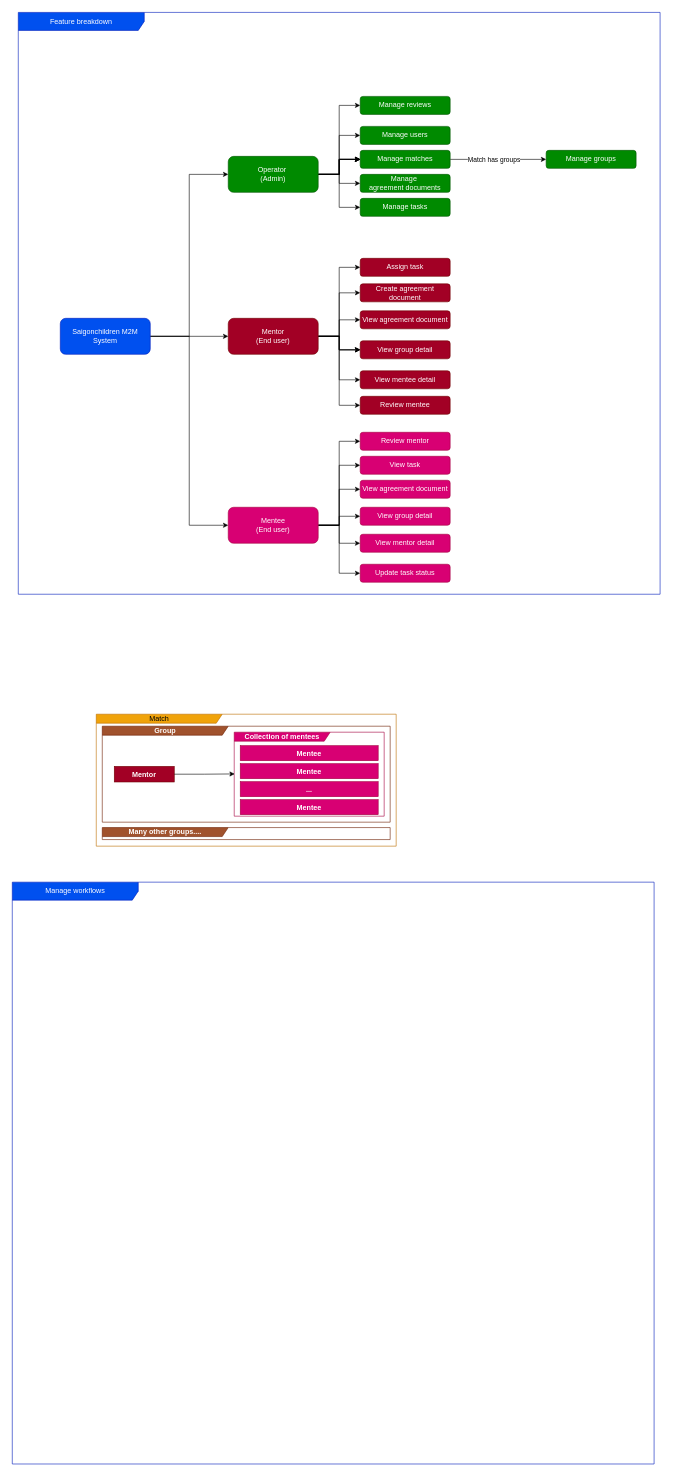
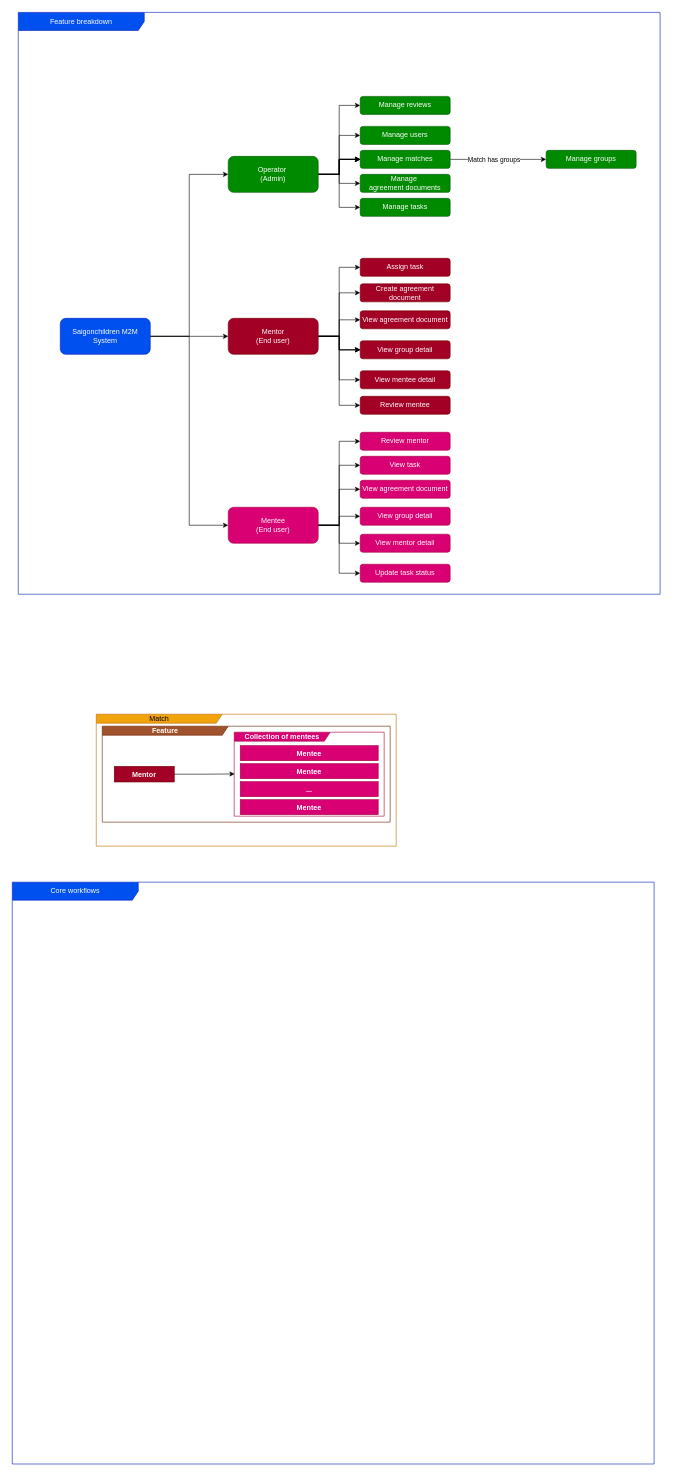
  <mxCell id="0" />
  <mxCell id="1" parent="0" />
  <mxCell id="2" style="edgeStyle=orthogonalEdgeStyle;rounded=0;orthogonalLoop=1;jettySize=auto;html=1;entryX=0;entryY=0.5;entryDx=0;entryDy=0;" parent="1" source="5" target="15" edge="1"><mxGeometry relative="1" as="geometry" /></mxCell>
  <mxCell id="3" style="edgeStyle=orthogonalEdgeStyle;rounded=0;orthogonalLoop=1;jettySize=auto;html=1;entryX=0;entryY=0.5;entryDx=0;entryDy=0;" parent="1" source="5" target="29" edge="1"><mxGeometry relative="1" as="geometry" /></mxCell>
  <mxCell id="4" style="edgeStyle=orthogonalEdgeStyle;rounded=0;orthogonalLoop=1;jettySize=auto;html=1;entryX=0;entryY=0.5;entryDx=0;entryDy=0;" parent="1" source="5" target="36" edge="1"><mxGeometry relative="1" as="geometry" /></mxCell>
  <mxCell id="5" value="Saigonchildren M2M&lt;div&gt;System&lt;/div&gt;" style="rounded=1;whiteSpace=wrap;html=1;fillColor=#0050ef;fontColor=#ffffff;strokeColor=#001DBC;" parent="1" vertex="1"><mxGeometry x="100" y="530" width="150" height="60" as="geometry" /></mxCell>
  <mxCell id="6" style="edgeStyle=orthogonalEdgeStyle;rounded=0;orthogonalLoop=1;jettySize=auto;html=1;entryX=0;entryY=0.5;entryDx=0;entryDy=0;" parent="1" source="15" target="16" edge="1"><mxGeometry relative="1" as="geometry" /></mxCell>
  <mxCell id="7" style="edgeStyle=orthogonalEdgeStyle;rounded=0;orthogonalLoop=1;jettySize=auto;html=1;entryX=0;entryY=0.5;entryDx=0;entryDy=0;" parent="1" source="15" target="19" edge="1"><mxGeometry relative="1" as="geometry"><mxPoint x="590" y="380" as="targetPoint" /></mxGeometry></mxCell>
  <mxCell id="8" style="edgeStyle=orthogonalEdgeStyle;rounded=0;orthogonalLoop=1;jettySize=auto;html=1;entryX=0;entryY=0.5;entryDx=0;entryDy=0;" parent="1" source="15" target="20" edge="1"><mxGeometry relative="1" as="geometry" /></mxCell>
  <mxCell id="9" value="" style="edgeStyle=orthogonalEdgeStyle;rounded=0;orthogonalLoop=1;jettySize=auto;html=1;" parent="1" source="15" target="19" edge="1"><mxGeometry relative="1" as="geometry" /></mxCell>
  <mxCell id="10" value="" style="edgeStyle=orthogonalEdgeStyle;rounded=0;orthogonalLoop=1;jettySize=auto;html=1;" parent="1" source="15" target="19" edge="1"><mxGeometry relative="1" as="geometry" /></mxCell>
  <mxCell id="11" value="" style="edgeStyle=orthogonalEdgeStyle;rounded=0;orthogonalLoop=1;jettySize=auto;html=1;" parent="1" source="15" target="19" edge="1"><mxGeometry relative="1" as="geometry" /></mxCell>
  <mxCell id="12" value="" style="edgeStyle=orthogonalEdgeStyle;rounded=0;orthogonalLoop=1;jettySize=auto;html=1;" parent="1" source="15" target="19" edge="1"><mxGeometry relative="1" as="geometry" /></mxCell>
  <mxCell id="13" style="edgeStyle=orthogonalEdgeStyle;rounded=0;orthogonalLoop=1;jettySize=auto;html=1;entryX=0;entryY=0.5;entryDx=0;entryDy=0;" parent="1" source="15" target="46" edge="1"><mxGeometry relative="1" as="geometry" /></mxCell>
  <mxCell id="14" style="edgeStyle=orthogonalEdgeStyle;rounded=0;orthogonalLoop=1;jettySize=auto;html=1;entryX=0;entryY=0.5;entryDx=0;entryDy=0;" parent="1" source="15" target="51" edge="1"><mxGeometry relative="1" as="geometry" /></mxCell>
  <mxCell id="15" value="Operator&amp;nbsp;&lt;div&gt;(Admin)&lt;/div&gt;" style="rounded=1;whiteSpace=wrap;html=1;fillColor=#008a00;fontColor=#ffffff;strokeColor=#005700;" parent="1" vertex="1"><mxGeometry x="380" y="260" width="150" height="60" as="geometry" /></mxCell>
  <mxCell id="16" value="Manage users" style="rounded=1;whiteSpace=wrap;html=1;fillColor=#008a00;fontColor=#ffffff;strokeColor=#005700;" parent="1" vertex="1"><mxGeometry x="600" y="210" width="150" height="30" as="geometry" /></mxCell>
  <mxCell id="17" value="" style="edgeStyle=orthogonalEdgeStyle;rounded=0;orthogonalLoop=1;jettySize=auto;html=1;" parent="1" source="19" target="39" edge="1"><mxGeometry relative="1" as="geometry" /></mxCell>
  <mxCell id="18" value="Match has groups" style="edgeLabel;html=1;align=center;verticalAlign=middle;resizable=0;points=[];" parent="17" vertex="1" connectable="0"><mxGeometry x="-0.224" y="1" relative="1" as="geometry"><mxPoint x="10" y="1" as="offset" /></mxGeometry></mxCell>
  <mxCell id="19" value="Manage matches" style="rounded=1;whiteSpace=wrap;html=1;fillColor=#008a00;fontColor=#ffffff;strokeColor=#005700;" parent="1" vertex="1"><mxGeometry x="600" y="250" width="150" height="30" as="geometry" /></mxCell>
  <mxCell id="20" value="Manage&amp;nbsp;&lt;div&gt;agreement documents&lt;/div&gt;" style="rounded=1;whiteSpace=wrap;html=1;fillColor=#008a00;fontColor=#ffffff;strokeColor=#005700;" parent="1" vertex="1"><mxGeometry x="600" y="290" width="150" height="30" as="geometry" /></mxCell>
  <mxCell id="21" value="" style="edgeStyle=orthogonalEdgeStyle;rounded=0;orthogonalLoop=1;jettySize=auto;html=1;entryX=0;entryY=0.5;entryDx=0;entryDy=0;" parent="1" source="29" target="37" edge="1"><mxGeometry relative="1" as="geometry"><mxPoint x="610" y="550.029" as="targetPoint" /></mxGeometry></mxCell>
  <mxCell id="22" style="edgeStyle=orthogonalEdgeStyle;rounded=0;orthogonalLoop=1;jettySize=auto;html=1;" parent="1" source="29" target="38" edge="1"><mxGeometry relative="1" as="geometry" /></mxCell>
  <mxCell id="23" style="edgeStyle=orthogonalEdgeStyle;rounded=0;orthogonalLoop=1;jettySize=auto;html=1;entryX=0;entryY=0.5;entryDx=0;entryDy=0;" parent="1" source="29" target="40" edge="1"><mxGeometry relative="1" as="geometry" /></mxCell>
  <mxCell id="24" style="edgeStyle=orthogonalEdgeStyle;rounded=0;orthogonalLoop=1;jettySize=auto;html=1;entryX=0;entryY=0.5;entryDx=0;entryDy=0;" parent="1" source="29" target="44" edge="1"><mxGeometry relative="1" as="geometry" /></mxCell>
  <mxCell id="25" value="" style="edgeStyle=orthogonalEdgeStyle;rounded=0;orthogonalLoop=1;jettySize=auto;html=1;" parent="1" source="29" target="38" edge="1"><mxGeometry relative="1" as="geometry" /></mxCell>
  <mxCell id="26" style="edgeStyle=orthogonalEdgeStyle;rounded=0;orthogonalLoop=1;jettySize=auto;html=1;entryX=0;entryY=0.5;entryDx=0;entryDy=0;" parent="1" source="29" target="45" edge="1"><mxGeometry relative="1" as="geometry" /></mxCell>
  <mxCell id="27" value="" style="edgeStyle=orthogonalEdgeStyle;rounded=0;orthogonalLoop=1;jettySize=auto;html=1;" parent="1" source="29" target="38" edge="1"><mxGeometry relative="1" as="geometry" /></mxCell>
  <mxCell id="28" style="edgeStyle=orthogonalEdgeStyle;rounded=0;orthogonalLoop=1;jettySize=auto;html=1;entryX=0;entryY=0.5;entryDx=0;entryDy=0;" parent="1" source="29" target="49" edge="1"><mxGeometry relative="1" as="geometry" /></mxCell>
  <mxCell id="29" value="Mentor&lt;br&gt;(End user)" style="rounded=1;whiteSpace=wrap;html=1;fillColor=#a20025;fontColor=#ffffff;strokeColor=#6F0000;" parent="1" vertex="1"><mxGeometry x="380" y="530" width="150" height="60" as="geometry" /></mxCell>
  <mxCell id="30" style="edgeStyle=orthogonalEdgeStyle;rounded=0;orthogonalLoop=1;jettySize=auto;html=1;entryX=0;entryY=0.5;entryDx=0;entryDy=0;" parent="1" source="36" target="41" edge="1"><mxGeometry relative="1" as="geometry"><Array as="points"><mxPoint x="565" y="875" /><mxPoint x="565" y="815" /></Array></mxGeometry></mxCell>
  <mxCell id="31" style="edgeStyle=orthogonalEdgeStyle;rounded=0;orthogonalLoop=1;jettySize=auto;html=1;entryX=0;entryY=0.5;entryDx=0;entryDy=0;" parent="1" source="36" target="42" edge="1"><mxGeometry relative="1" as="geometry" /></mxCell>
  <mxCell id="32" style="edgeStyle=orthogonalEdgeStyle;rounded=0;orthogonalLoop=1;jettySize=auto;html=1;entryX=0;entryY=0.5;entryDx=0;entryDy=0;" parent="1" source="36" target="43" edge="1"><mxGeometry relative="1" as="geometry" /></mxCell>
  <mxCell id="33" style="edgeStyle=orthogonalEdgeStyle;rounded=0;orthogonalLoop=1;jettySize=auto;html=1;entryX=0;entryY=0.5;entryDx=0;entryDy=0;" parent="1" source="36" target="47" edge="1"><mxGeometry relative="1" as="geometry" /></mxCell>
  <mxCell id="34" style="edgeStyle=orthogonalEdgeStyle;rounded=0;orthogonalLoop=1;jettySize=auto;html=1;entryX=0;entryY=0.5;entryDx=0;entryDy=0;" parent="1" source="36" target="48" edge="1"><mxGeometry relative="1" as="geometry" /></mxCell>
  <mxCell id="35" style="edgeStyle=orthogonalEdgeStyle;rounded=0;orthogonalLoop=1;jettySize=auto;html=1;entryX=0;entryY=0.5;entryDx=0;entryDy=0;" parent="1" source="36" target="50" edge="1"><mxGeometry relative="1" as="geometry" /></mxCell>
  <mxCell id="36" value="Mentee&lt;br&gt;(End user)" style="rounded=1;whiteSpace=wrap;html=1;fillColor=#d80073;fontColor=#ffffff;strokeColor=#A50040;" parent="1" vertex="1"><mxGeometry x="380" y="845" width="150" height="60" as="geometry" /></mxCell>
  <mxCell id="37" value="View agreement document" style="rounded=1;whiteSpace=wrap;html=1;fillColor=#a20025;fontColor=#ffffff;strokeColor=#6F0000;" parent="1" vertex="1"><mxGeometry x="600" y="517.5" width="150" height="30" as="geometry" /></mxCell>
  <mxCell id="38" value="View group detail" style="rounded=1;whiteSpace=wrap;html=1;fillColor=#a20025;fontColor=#ffffff;strokeColor=#6F0000;" parent="1" vertex="1"><mxGeometry x="600" y="567.5" width="150" height="30" as="geometry" /></mxCell>
  <mxCell id="39" value="Manage groups" style="rounded=1;whiteSpace=wrap;html=1;fillColor=#008a00;fontColor=#ffffff;strokeColor=#005700;" parent="1" vertex="1"><mxGeometry x="910" y="250" width="150" height="30" as="geometry" /></mxCell>
  <mxCell id="40" value="View mentee detail" style="rounded=1;whiteSpace=wrap;html=1;fillColor=#a20025;fontColor=#ffffff;strokeColor=#6F0000;" parent="1" vertex="1"><mxGeometry x="600" y="617.5" width="150" height="30" as="geometry" /></mxCell>
  <mxCell id="41" value="View agreement document" style="rounded=1;whiteSpace=wrap;html=1;fillColor=#d80073;fontColor=#ffffff;strokeColor=#A50040;" parent="1" vertex="1"><mxGeometry x="600" y="800" width="150" height="30" as="geometry" /></mxCell>
  <mxCell id="42" value="View group detail" style="rounded=1;whiteSpace=wrap;html=1;fillColor=#d80073;fontColor=#ffffff;strokeColor=#A50040;" parent="1" vertex="1"><mxGeometry x="600" y="845" width="150" height="30" as="geometry" /></mxCell>
  <mxCell id="43" value="View mentor detail" style="rounded=1;whiteSpace=wrap;html=1;fillColor=#d80073;fontColor=#ffffff;strokeColor=#A50040;" parent="1" vertex="1"><mxGeometry x="600" y="890" width="150" height="30" as="geometry" /></mxCell>
  <mxCell id="44" value="Create agreement document" style="rounded=1;whiteSpace=wrap;html=1;fillColor=#a20025;fontColor=#ffffff;strokeColor=#6F0000;" parent="1" vertex="1"><mxGeometry x="600" y="472.5" width="150" height="30" as="geometry" /></mxCell>
  <mxCell id="45" value="Assign task" style="rounded=1;whiteSpace=wrap;html=1;fillColor=#a20025;fontColor=#ffffff;strokeColor=#6F0000;" parent="1" vertex="1"><mxGeometry x="600" y="430" width="150" height="30" as="geometry" /></mxCell>
  <mxCell id="46" value="Manage tasks" style="rounded=1;whiteSpace=wrap;html=1;fillColor=#008a00;fontColor=#ffffff;strokeColor=#005700;" parent="1" vertex="1"><mxGeometry x="600" y="330" width="150" height="30" as="geometry" /></mxCell>
  <mxCell id="47" value="View task" style="rounded=1;whiteSpace=wrap;html=1;fillColor=#d80073;fontColor=#ffffff;strokeColor=#A50040;" parent="1" vertex="1"><mxGeometry x="600" y="760" width="150" height="30" as="geometry" /></mxCell>
  <mxCell id="48" value="Update task status" style="rounded=1;whiteSpace=wrap;html=1;fillColor=#d80073;fontColor=#ffffff;strokeColor=#A50040;" parent="1" vertex="1"><mxGeometry x="600" y="940" width="150" height="30" as="geometry" /></mxCell>
  <mxCell id="49" value="Review mentee" style="rounded=1;whiteSpace=wrap;html=1;fillColor=#a20025;fontColor=#ffffff;strokeColor=#6F0000;" parent="1" vertex="1"><mxGeometry x="600" y="660" width="150" height="30" as="geometry" /></mxCell>
  <mxCell id="50" value="Review mentor" style="rounded=1;whiteSpace=wrap;html=1;fillColor=#d80073;fontColor=#ffffff;strokeColor=#A50040;" parent="1" vertex="1"><mxGeometry x="600" y="720" width="150" height="30" as="geometry" /></mxCell>
  <mxCell id="51" value="Manage reviews" style="rounded=1;whiteSpace=wrap;html=1;fillColor=#008a00;fontColor=#ffffff;strokeColor=#005700;" parent="1" vertex="1"><mxGeometry x="600" y="160" width="150" height="30" as="geometry" /></mxCell>
  <mxCell id="52" value="Feature breakdown" style="shape=umlFrame;whiteSpace=wrap;html=1;pointerEvents=0;width=210;height=30;fillColor=#0050ef;fontColor=#ffffff;strokeColor=#001DBC;" parent="1" vertex="1"><mxGeometry x="30" y="20" width="1070" height="970" as="geometry" /></mxCell>
  <mxCell id="53" value="Match" style="shape=umlFrame;whiteSpace=wrap;html=1;pointerEvents=0;width=210;height=15;fillColor=#f0a30a;fontColor=#000000;strokeColor=#BD7000;" parent="1" vertex="1"><mxGeometry x="160" y="1190" width="500" height="220" as="geometry" /></mxCell>
  <mxCell id="54" value="Mentor" style="text;strokeColor=#6F0000;fillColor=#a20025;align=center;verticalAlign=top;spacingLeft=4;spacingRight=4;overflow=hidden;rotatable=0;points=[[0,0.5],[1,0.5]];portConstraint=eastwest;whiteSpace=wrap;html=1;fontColor=#ffffff;fontStyle=1" parent="1" vertex="1"><mxGeometry x="190" y="1277" width="100" height="26" as="geometry" /></mxCell>
  <mxCell id="55" value="Collection of mentees" style="shape=umlFrame;whiteSpace=wrap;html=1;pointerEvents=0;width=160;height=15;fillColor=#d80073;fontColor=#ffffff;strokeColor=#A50040;fontStyle=1" parent="1" vertex="1"><mxGeometry x="390" y="1220" width="250" height="140" as="geometry" /></mxCell>
  <mxCell id="56" value="" style="group;fontStyle=1" parent="1" vertex="1" connectable="0"><mxGeometry x="400" y="1242.5" width="230" height="115" as="geometry" /></mxCell>
  <mxCell id="57" value="Mentee" style="text;strokeColor=#A50040;fillColor=#d80073;align=center;verticalAlign=top;spacingLeft=4;spacingRight=4;overflow=hidden;rotatable=0;points=[[0,0.5],[1,0.5]];portConstraint=eastwest;whiteSpace=wrap;html=1;fontColor=#ffffff;fontStyle=1" parent="56" vertex="1"><mxGeometry width="230" height="25" as="geometry" /></mxCell>
  <mxCell id="58" value="..." style="text;strokeColor=#A50040;fillColor=#d80073;align=center;verticalAlign=top;spacingLeft=4;spacingRight=4;overflow=hidden;rotatable=0;points=[[0,0.5],[1,0.5]];portConstraint=eastwest;whiteSpace=wrap;html=1;fontColor=#ffffff;fontStyle=1" parent="56" vertex="1"><mxGeometry y="60" width="230" height="25" as="geometry" /></mxCell>
  <mxCell id="59" value="Mentee" style="text;strokeColor=#A50040;fillColor=#d80073;align=center;verticalAlign=top;spacingLeft=4;spacingRight=4;overflow=hidden;rotatable=0;points=[[0,0.5],[1,0.5]];portConstraint=eastwest;whiteSpace=wrap;html=1;fontColor=#ffffff;fontStyle=1" parent="56" vertex="1"><mxGeometry y="30" width="230" height="25" as="geometry" /></mxCell>
  <mxCell id="60" value="Mentee" style="text;strokeColor=#A50040;fillColor=#d80073;align=center;verticalAlign=top;spacingLeft=4;spacingRight=4;overflow=hidden;rotatable=0;points=[[0,0.5],[1,0.5]];portConstraint=eastwest;whiteSpace=wrap;html=1;fontColor=#ffffff;fontStyle=1" parent="56" vertex="1"><mxGeometry y="90" width="230" height="25" as="geometry" /></mxCell>
  <mxCell id="61" style="edgeStyle=orthogonalEdgeStyle;rounded=0;orthogonalLoop=1;jettySize=auto;html=1;entryX=0.003;entryY=0.497;entryDx=0;entryDy=0;entryPerimeter=0;fontStyle=1" parent="1" source="54" target="55" edge="1"><mxGeometry relative="1" as="geometry" /></mxCell>
- <mxCell id="62" value="Group" style="shape=umlFrame;whiteSpace=wrap;html=1;pointerEvents=0;width=210;height=15;fillColor=#a0522d;fontColor=#ffffff;strokeColor=#6D1F00;fontStyle=1" parent="1" vertex="1"><mxGeometry y="1210" width="480" height="160" as="geometry" x="170" /></mxCell>
- <mxCell id="63" value="Many other groups...." style="shape=umlFrame;whiteSpace=wrap;html=1;pointerEvents=0;width=210;height=15;fillColor=#a0522d;fontColor=#ffffff;strokeColor=#6D1F00;fontStyle=1" parent="1" vertex="1"><mxGeometry y="1379" width="480" height="20" as="geometry" x="170" /></mxCell>
- <mxCell id="64" value="Manage workflows" style="shape=umlFrame;whiteSpace=wrap;html=1;pointerEvents=0;width=210;height=30;fillColor=#0050ef;fontColor=#ffffff;strokeColor=#001DBC;" vertex="1" parent="1"><mxGeometry x="20" y="1470" width="1070" height="970" as="geometry" /></mxCell>
+ <mxCell id="62" value="Feature" style="shape=umlFrame;whiteSpace=wrap;html=1;pointerEvents=0;width=210;height=15;fillColor=#a0522d;fontColor=#ffffff;strokeColor=#6D1F00;fontStyle=1" parent="1" vertex="1"><mxGeometry y="1210" width="480" height="160" as="geometry" x="170" /></mxCell>
+ <mxCell id="64" value="Core workflows" style="shape=umlFrame;whiteSpace=wrap;html=1;pointerEvents=0;width=210;height=30;fillColor=#0050ef;fontColor=#ffffff;strokeColor=#001DBC;" vertex="1" parent="1"><mxGeometry x="20" y="1470" width="1070" height="970" as="geometry" /></mxCell>
